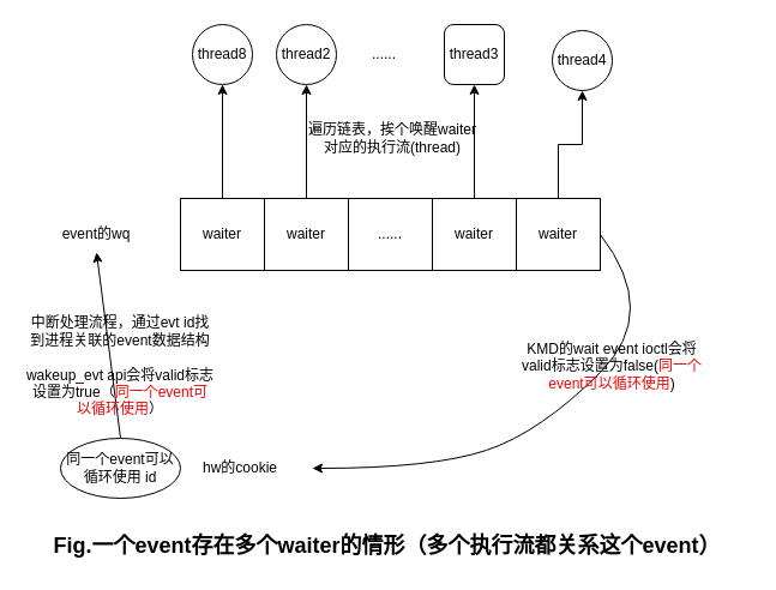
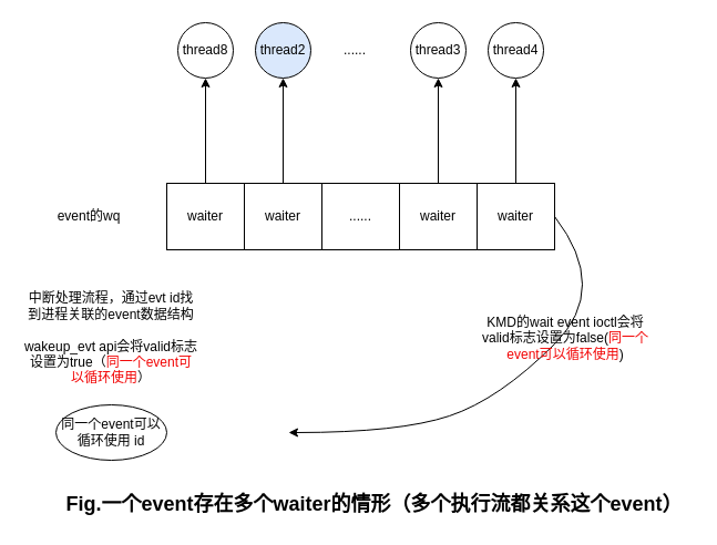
  <mxCell id="0" />
  <mxCell id="1" parent="0" />
  <mxCell id="2" value="waiter" style="rounded=0;whiteSpace=wrap;html=1;" vertex="1" parent="1"><mxGeometry x="150" y="165" width="70" height="60" as="geometry" /></mxCell>
  <mxCell id="3" style="edgeStyle=orthogonalEdgeStyle;rounded=0;orthogonalLoop=1;jettySize=auto;html=1;exitX=0.5;exitY=0;exitDx=0;exitDy=0;entryX=0.5;entryY=1;entryDx=0;entryDy=0;" edge="1" parent="1" source="4" target="16"><mxGeometry relative="1" as="geometry" /></mxCell>
  <mxCell id="4" value="waiter" style="rounded=0;whiteSpace=wrap;html=1;" vertex="1" parent="1"><mxGeometry x="220" y="165" width="70" height="60" as="geometry" /></mxCell>
  <mxCell id="5" style="edgeStyle=orthogonalEdgeStyle;rounded=0;orthogonalLoop=1;jettySize=auto;html=1;exitX=0.5;exitY=0;exitDx=0;exitDy=0;entryX=0.5;entryY=1;entryDx=0;entryDy=0;" edge="1" parent="1" source="6" target="17"><mxGeometry relative="1" as="geometry" /></mxCell>
  <mxCell id="6" value="waiter" style="rounded=0;whiteSpace=wrap;html=1;" vertex="1" parent="1"><mxGeometry x="360" y="165" width="70" height="60" as="geometry" /></mxCell>
  <mxCell id="7" style="edgeStyle=orthogonalEdgeStyle;rounded=0;orthogonalLoop=1;jettySize=auto;html=1;exitX=0.5;exitY=0;exitDx=0;exitDy=0;entryX=0.5;entryY=1;entryDx=0;entryDy=0;" edge="1" parent="1" source="8" target="18"><mxGeometry relative="1" as="geometry" /></mxCell>
  <mxCell id="8" value="waiter" style="rounded=0;whiteSpace=wrap;html=1;" vertex="1" parent="1"><mxGeometry x="430" y="165" width="70" height="60" as="geometry" /></mxCell>
  <mxCell id="9" value="......" style="rounded=0;whiteSpace=wrap;html=1;" vertex="1" parent="1"><mxGeometry x="290" y="165" width="70" height="60" as="geometry" /></mxCell>
  <mxCell id="10" value="event的wq" style="text;html=1;align=center;verticalAlign=middle;whiteSpace=wrap;rounded=0;" vertex="1" parent="1"><mxGeometry x="50" y="180" width="60" height="30" as="geometry" /></mxCell>
- <mxCell id="11" value="hw的cookie" style="text;html=1;align=center;verticalAlign=middle;whiteSpace=wrap;rounded=0;" vertex="1" parent="1"><mxGeometry x="160" y="375" width="80" height="30" as="geometry" /></mxCell>
  <mxCell id="12" value="同一个event可以循环使用 id" style="ellipse;whiteSpace=wrap;html=1;" vertex="1" parent="1"><mxGeometry x="50" y="365" width="100" height="50" as="geometry" /></mxCell>
- <mxCell id="13" value="" style="endArrow=classic;html=1;rounded=0;entryX=0.5;entryY=1;entryDx=0;entryDy=0;exitX=0.5;exitY=0;exitDx=0;exitDy=0;" edge="1" parent="1" source="12" target="10"><mxGeometry width="50" height="50" relative="1" as="geometry"><mxPoint x="310" y="390" as="sourcePoint" /><mxPoint x="360" y="340" as="targetPoint" /></mxGeometry></mxCell>
  <mxCell id="14" value="中断处理流程，通过evt id找到进程关联的event数据结构&lt;div&gt;&lt;br&gt;&lt;/div&gt;&lt;div&gt;wakeup_evt api会将valid标志设置为true（&lt;font color=&quot;#f20202&quot;&gt;同一个event可以循环使用&lt;/font&gt;）&lt;/div&gt;" style="text;html=1;align=center;verticalAlign=middle;whiteSpace=wrap;rounded=0;" vertex="1" parent="1"><mxGeometry x="20" y="290" width="160" height="30" as="geometry" /></mxCell>
  <mxCell id="15" value="thread8" style="ellipse;whiteSpace=wrap;html=1;aspect=fixed;" vertex="1" parent="1"><mxGeometry x="160" y="20" width="50" height="50" as="geometry" /></mxCell>
- <mxCell id="16" value="thread2" style="ellipse;whiteSpace=wrap;html=1;aspect=fixed;" vertex="1" parent="1"><mxGeometry x="230" y="20" width="50" height="50" as="geometry" /></mxCell>
- <mxCell id="17" value="thread3" style="whiteSpace=wrap;html=1;aspect=fixed;rounded=1;" vertex="1" parent="1"><mxGeometry x="370" y="20" width="50" height="50" as="geometry" /></mxCell>
- <mxCell id="18" value="thread4" style="ellipse;whiteSpace=wrap;html=1;aspect=fixed;" vertex="1" parent="1"><mxGeometry x="460" y="25" width="50" height="50" as="geometry" /></mxCell>
+ <mxCell id="16" value="thread2" style="ellipse;whiteSpace=wrap;html=1;aspect=fixed;fillColor=#dae8fc;" vertex="1" parent="1"><mxGeometry x="230" y="20" width="50" height="50" as="geometry" /></mxCell>
+ <mxCell id="17" value="thread3" style="ellipse;whiteSpace=wrap;html=1;aspect=fixed;" vertex="1" parent="1"><mxGeometry x="370" y="20" width="50" height="50" as="geometry" /></mxCell>
+ <mxCell id="18" value="thread4" style="ellipse;whiteSpace=wrap;html=1;aspect=fixed;" vertex="1" parent="1"><mxGeometry x="440" y="20" width="50" height="50" as="geometry" /></mxCell>
  <mxCell id="19" value="......" style="text;html=1;align=center;verticalAlign=middle;whiteSpace=wrap;rounded=0;" vertex="1" parent="1"><mxGeometry x="290" y="30" width="60" height="30" as="geometry" /></mxCell>
  <mxCell id="20" value="" style="endArrow=classic;html=1;rounded=0;entryX=0.5;entryY=1;entryDx=0;entryDy=0;exitX=0.5;exitY=0;exitDx=0;exitDy=0;" edge="1" parent="1" source="2" target="15"><mxGeometry width="50" height="50" relative="1" as="geometry"><mxPoint x="310" y="390" as="sourcePoint" /><mxPoint x="360" y="340" as="targetPoint" /></mxGeometry></mxCell>
- <mxCell id="21" value="遍历链表，挨个唤醒waiter对应的执行流(thread)" style="text;html=1;align=center;verticalAlign=middle;whiteSpace=wrap;rounded=0;" vertex="1" parent="1"><mxGeometry x="254" y="100" width="146" height="30" as="geometry" /></mxCell>
  <mxCell id="22" value="" style="curved=1;endArrow=classic;html=1;rounded=0;exitX=1;exitY=0.5;exitDx=0;exitDy=0;" edge="1" parent="1" source="8"><mxGeometry width="50" height="50" relative="1" as="geometry"><mxPoint x="310" y="390" as="sourcePoint" /><mxPoint x="260" y="390" as="targetPoint" /><Array as="points"><mxPoint x="550" y="260" /><mxPoint x="450" y="360" /><mxPoint x="360" y="390" /></Array></mxGeometry></mxCell>
  <mxCell id="23" value="KMD的wait event ioctl会将valid标志设置为false(&lt;font color=&quot;#f20202&quot;&gt;同一个event可以循环使用&lt;/font&gt;)" style="text;html=1;align=center;verticalAlign=middle;whiteSpace=wrap;rounded=0;" vertex="1" parent="1"><mxGeometry x="430" y="290" width="160" height="30" as="geometry" /></mxCell>
- <mxCell id="24" value="Fig.一个event存在多个waiter的情形（多个执行流都关系这个event）" style="text;html=1;align=center;verticalAlign=middle;whiteSpace=wrap;rounded=0;fontSize=18;fontStyle=1" vertex="1" parent="1"><mxGeometry x="35" y="440" width="575" height="30" as="geometry" /></mxCell>
+ <mxCell id="24" value="Fig.一个event存在多个waiter的情形（多个执行流都关系这个event）" style="text;html=1;align=center;verticalAlign=middle;whiteSpace=wrap;rounded=0;fontSize=18;fontStyle=1" vertex="1" parent="1"><mxGeometry x="50" y="440" width="575" height="30" as="geometry" /></mxCell>
